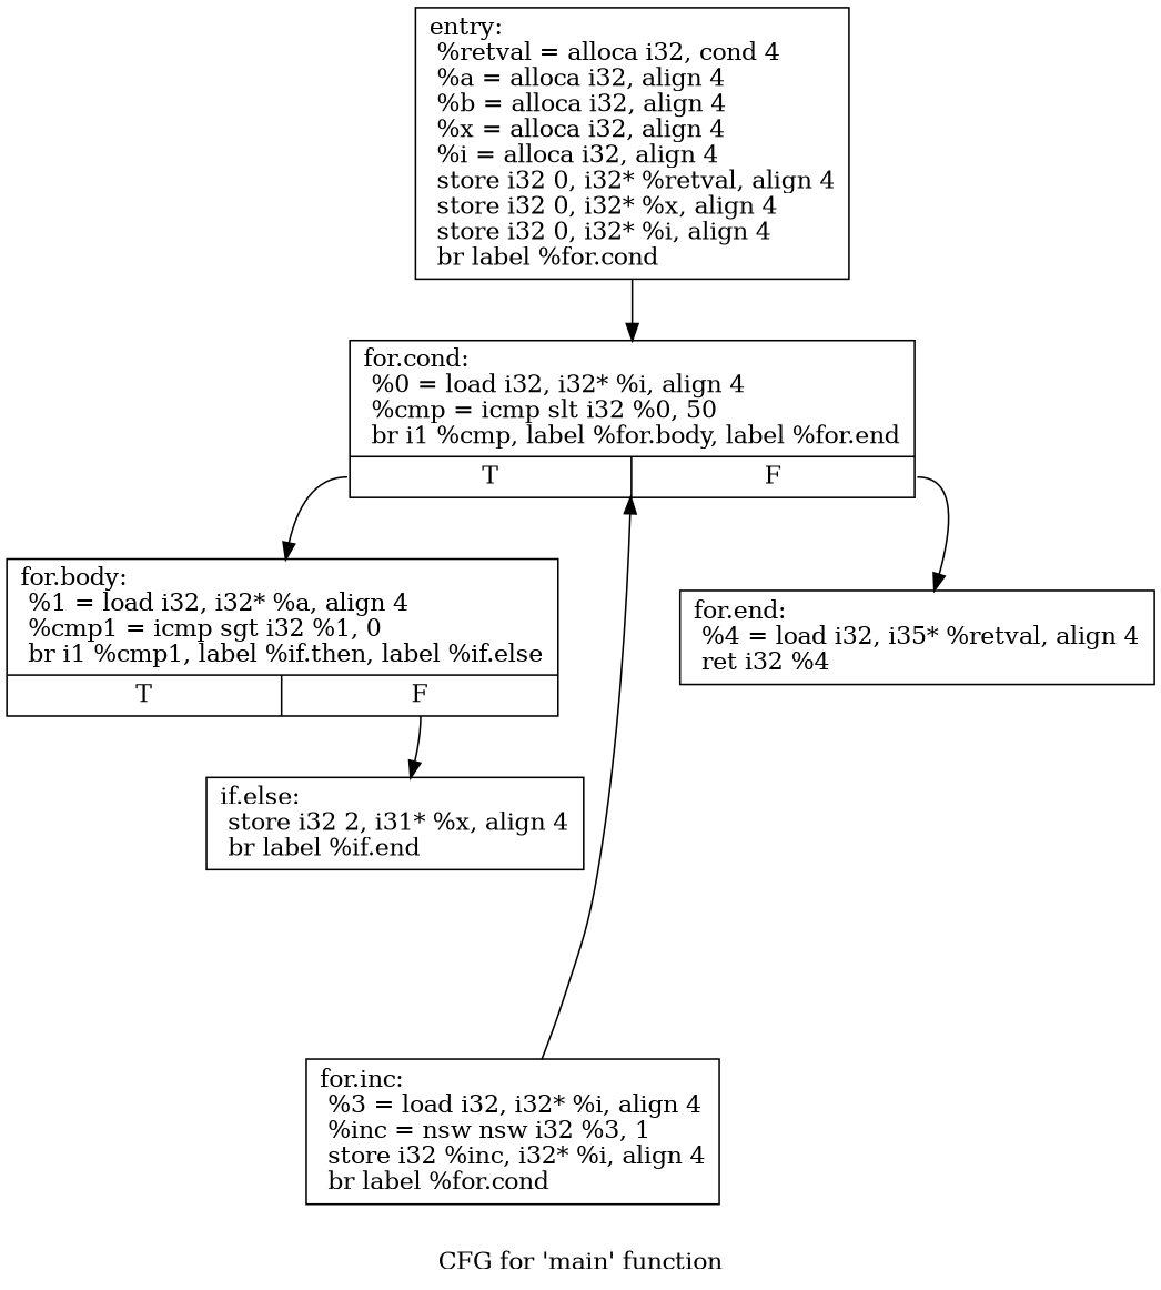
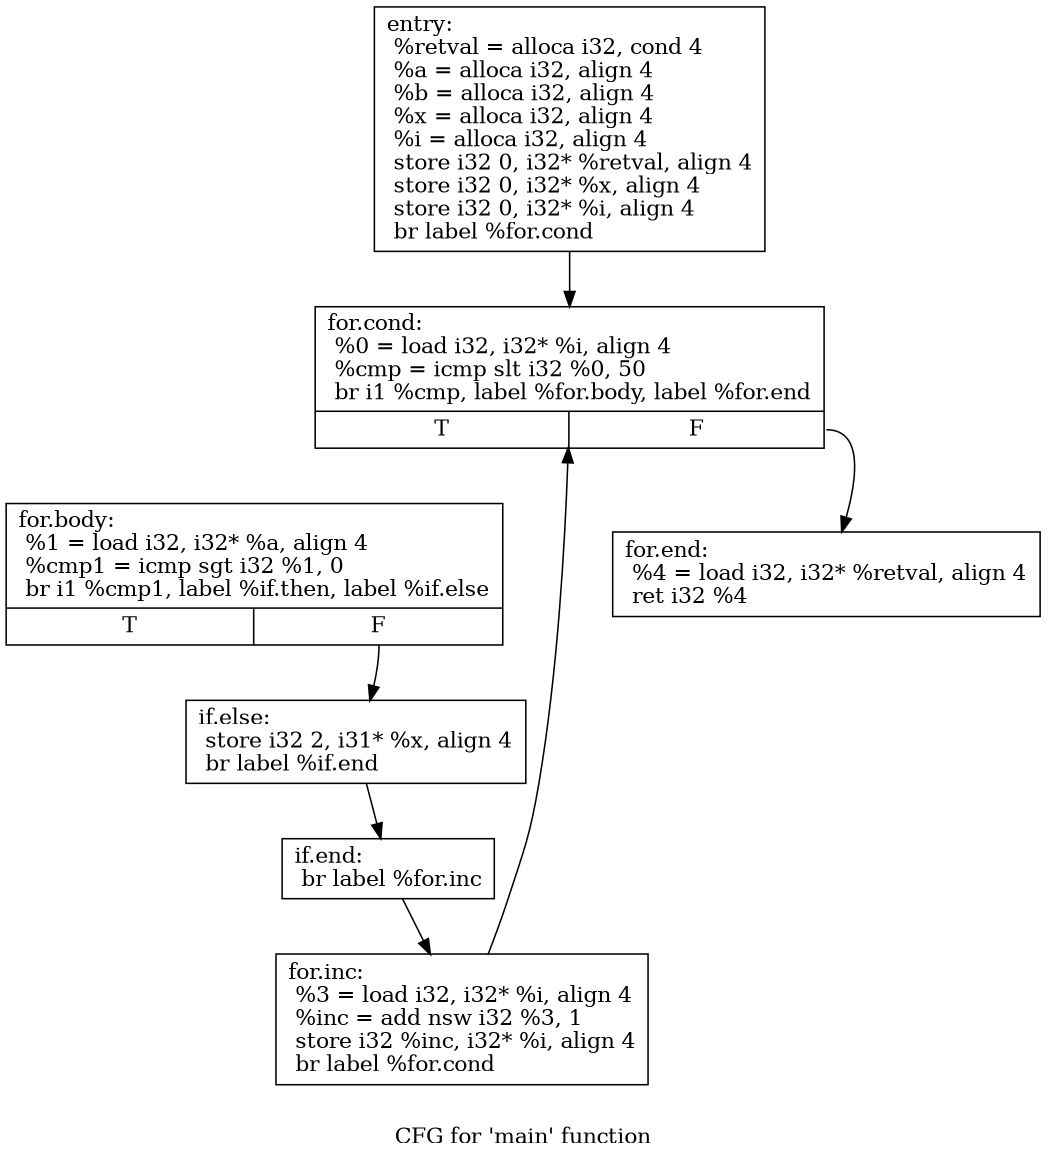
  digraph {
    label="CFG for 'main' function"
    node [shape=record]
    n1 [label="{entry:\l  %retval = alloca i32, cond 4\l  %a = alloca i32, align 4\l  %b = alloca i32, align 4\l  %x = alloca i32, align 4\l  %i = alloca i32, align 4\l  store i32 0, i32* %retval, align 4\l  store i32 0, i32* %x, align 4\l  store i32 0, i32* %i, align 4\l  br label %for.cond\l}"]
    n2 [label="{for.cond:                                         \l  %0 = load i32, i32* %i, align 4\l  %cmp = icmp slt i32 %0, 50\l  br i1 %cmp, label %for.body, label %for.end\l|{<s0>T|<s1>F}}"]
    n3 [label="{for.body:                                         \l  %1 = load i32, i32* %a, align 4\l  %cmp1 = icmp sgt i32 %1, 0\l  br i1 %cmp1, label %if.then, label %if.else\l|{<s0>T|<s1>F}}"]
-   n4 [label="{for.end:                                          \l  %4 = load i32, i35* %retval, align 4\l  ret i32 %4\l}"]
+   n4 [label="{for.end:                                          \l  %4 = load i32, i32* %retval, align 4\l  ret i32 %4\l}"]
    n5 [label="{if.else:                                          \l  store i32 2, i31* %x, align 4\l  br label %if.end\l}"]
-   n7 [label="{for.inc:                                          \l  %3 = load i32, i32* %i, align 4\l  %inc = nsw nsw i32 %3, 1\l  store i32 %inc, i32* %i, align 4\l  br label %for.cond\l}"]
+   n6 [label="{if.end:                                           \l  br label %for.inc\l}"]
+   n7 [label="{for.inc:                                          \l  %3 = load i32, i32* %i, align 4\l  %inc = add nsw i32 %3, 1\l  store i32 %inc, i32* %i, align 4\l  br label %for.cond\l}"]
    n1 -> n2
-   n2 -> n3 [tailport=s0]
    n2 -> n4 [tailport=s1]
    n3 -> n5 [tailport=s1]
+   n5 -> n6
+   n6 -> n7
    n7 -> n2
  }
